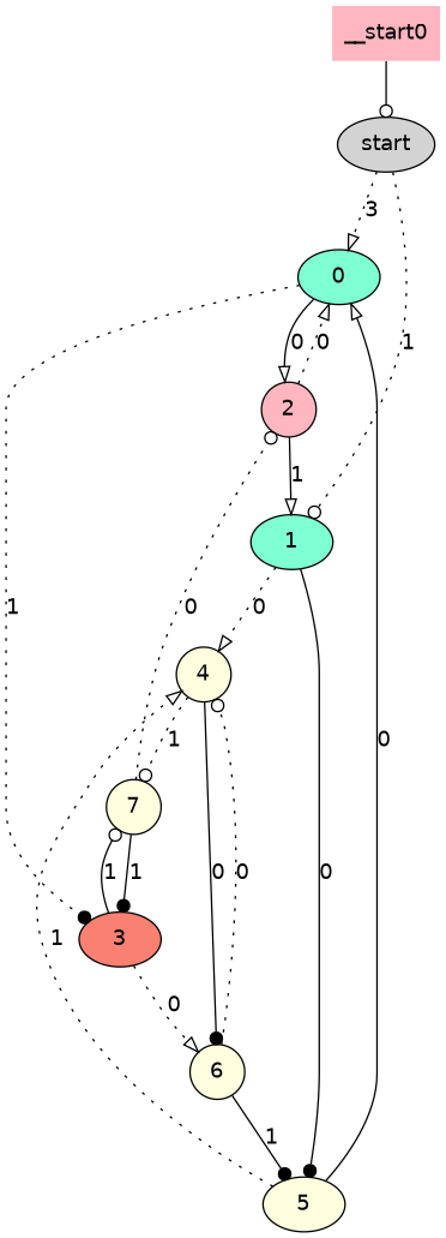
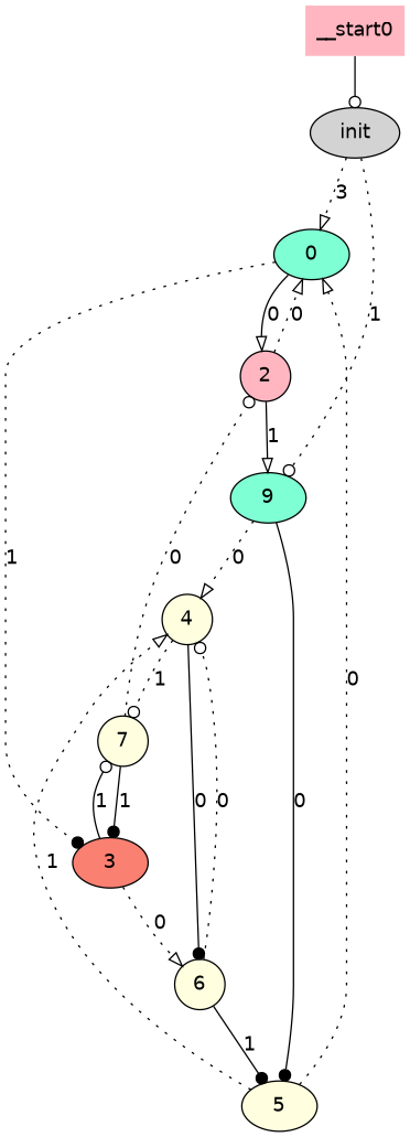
  digraph {
    fontname="DejaVu Sans"
    node [fillcolor=lightyellow fontname="DejaVu Sans" shape=ellipse style=filled]
    edge [arrowhead=onormal fontname="DejaVu Sans" style=dotted]
    n1 [fillcolor=aquamarine label=0]
    n2 [fillcolor=lightpink label=2 shape=circle]
    n3 [fillcolor=salmon label=3]
-   n4 [fillcolor=aquamarine label=1]
+   n4 [fillcolor=aquamarine label=9]
    n5 [label=6 shape=circle]
    n6 [label=7 shape=circle]
    n7 [label=4 shape=circle]
    n8 [label=5]
-   n9 [fillcolor=lightgrey label=start]
+   n9 [fillcolor=lightgrey label=init]
    __start0 [fillcolor=lightpink shape=none]
    n1 -> n2 [label=0 style=solid]
    n1 -> n3 [arrowhead=dot label=1]
    n2 -> n1 [label=0]
    n2 -> n4 [label=1 style=solid]
    n3 -> n5 [label=0]
    n3 -> n6 [arrowhead=odot label=1 style=solid]
    n4 -> n7 [label=0]
    n4 -> n8 [arrowhead=dot label=0 style=solid]
    n5 -> n7 [arrowhead=odot label=0]
    n5 -> n8 [arrowhead=dot label=1 style=solid]
    n6 -> n2 [arrowhead=odot label=0]
    n6 -> n3 [arrowhead=dot label=1 style=solid]
    n7 -> n5 [arrowhead=dot label=0 style=solid]
    n7 -> n6 [arrowhead=odot label=1]
-   n8 -> n1 [label=0 style=solid]
+   n8 -> n1 [label=0]
    n8 -> n7 [label=1]
    n9 -> n1 [label=3]
    n9 -> n4 [arrowhead=odot label=1]
    __start0 -> n9 [arrowhead=odot style=solid]
  }
